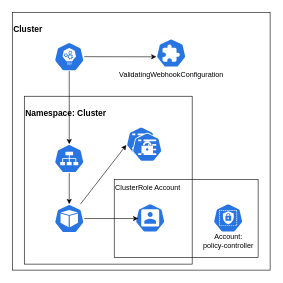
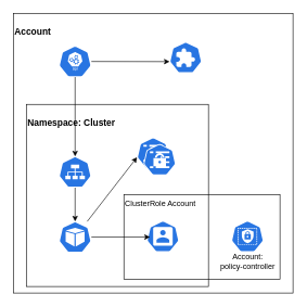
  <mxCell id="0" />
  <mxCell id="1" parent="0" />
- <mxCell id="2" value="&lt;h3&gt;Cluster&lt;/h3&gt;" style="whiteSpace=wrap;html=1;aspect=fixed;fillColor=none;align=left;verticalAlign=top;" parent="1" vertex="1"><mxGeometry x="20" y="20" width="430" height="430" as="geometry" /></mxCell>
+ <mxCell id="2" value="&lt;h3&gt;Account&lt;/h3&gt;" style="whiteSpace=wrap;html=1;aspect=fixed;fillColor=none;align=left;verticalAlign=top;" parent="1" vertex="1"><mxGeometry x="20" y="20" width="430" height="430" as="geometry" /></mxCell>
  <mxCell id="3" value="&lt;h3&gt;Namespace: Cluster&lt;/h3&gt;" style="whiteSpace=wrap;html=1;aspect=fixed;fillColor=none;align=left;verticalAlign=top;" parent="1" vertex="1"><mxGeometry x="40" y="160" width="280" height="280" as="geometry" /></mxCell>
  <mxCell id="4" value="" style="group" parent="1" vertex="1" connectable="0"><mxGeometry x="190" y="299" width="240" height="130" as="geometry" /></mxCell>
  <mxCell id="5" value="" style="group" parent="4" vertex="1" connectable="0"><mxGeometry x="140" y="40" width="100" height="78" as="geometry" /></mxCell>
  <mxCell id="6" value="" style="sketch=0;html=1;dashed=0;whitespace=wrap;fillColor=#2875E2;strokeColor=#ffffff;points=[[0.005,0.63,0],[0.1,0.2,0],[0.9,0.2,0],[0.5,0,0],[0.995,0.63,0],[0.72,0.99,0],[0.5,1,0],[0.28,0.99,0]];shape=mxgraph.kubernetes.icon;prIcon=role" parent="5" vertex="1"><mxGeometry x="25" width="50" height="48" as="geometry" /></mxCell>
  <mxCell id="7" value="Account: &lt;br&gt;policy-controller" style="text;html=1;resizable=0;autosize=1;align=center;verticalAlign=middle;points=[];fillColor=none;strokeColor=none;rounded=0;" parent="5" vertex="1"><mxGeometry y="48" width="100" height="30" as="geometry" /></mxCell>
  <mxCell id="8" value="" style="group" parent="4" vertex="1" connectable="0"><mxGeometry x="10" y="40" width="100" height="78" as="geometry" /></mxCell>
  <mxCell id="9" value="" style="sketch=0;html=1;dashed=0;whitespace=wrap;fillColor=#2875E2;strokeColor=#ffffff;points=[[0.005,0.63,0],[0.1,0.2,0],[0.9,0.2,0],[0.5,0,0],[0.995,0.63,0],[0.72,0.99,0],[0.5,1,0],[0.28,0.99,0]];shape=mxgraph.kubernetes.icon;prIcon=user;container=1;" parent="8" vertex="1"><mxGeometry x="25" width="50" height="48" as="geometry" /></mxCell>
  <mxCell id="10" value="ClusterRole Account" style="rounded=0;whiteSpace=wrap;html=1;fillColor=none;align=left;verticalAlign=top;" parent="4" vertex="1"><mxGeometry width="240" height="130" as="geometry" /></mxCell>
  <mxCell id="11" style="edgeStyle=none;rounded=0;orthogonalLoop=1;jettySize=auto;html=1;entryX=0.5;entryY=0;entryDx=0;entryDy=0;entryPerimeter=0;" parent="1" source="12" target="15" edge="1"><mxGeometry relative="1" as="geometry" /></mxCell>
  <mxCell id="12" value="" style="sketch=0;html=1;dashed=0;whitespace=wrap;fillColor=#2875E2;strokeColor=#ffffff;points=[[0.005,0.63,0],[0.1,0.2,0],[0.9,0.2,0],[0.5,0,0],[0.995,0.63,0],[0.72,0.99,0],[0.5,1,0],[0.28,0.99,0]];shape=mxgraph.kubernetes.icon;prIcon=svc" parent="1" vertex="1"><mxGeometry x="90" y="240" width="50" height="48" as="geometry" /></mxCell>
  <mxCell id="13" style="edgeStyle=none;rounded=0;orthogonalLoop=1;jettySize=auto;html=1;entryX=0.167;entryY=0.5;entryDx=0;entryDy=0;entryPerimeter=0;" parent="1" source="15" target="10" edge="1"><mxGeometry relative="1" as="geometry" /></mxCell>
  <mxCell id="14" style="rounded=0;orthogonalLoop=1;jettySize=auto;html=1;entryX=0.005;entryY=0.63;entryDx=0;entryDy=0;entryPerimeter=0;" edge="1" parent="1" source="15" target="22"><mxGeometry relative="1" as="geometry" /></mxCell>
  <mxCell id="15" value="" style="sketch=0;html=1;dashed=0;whitespace=wrap;fillColor=#2875E2;strokeColor=#ffffff;points=[[0.005,0.63,0],[0.1,0.2,0],[0.9,0.2,0],[0.5,0,0],[0.995,0.63,0],[0.72,0.99,0],[0.5,1,0],[0.28,0.99,0]];shape=mxgraph.kubernetes.icon;prIcon=pod" parent="1" vertex="1"><mxGeometry x="90" y="340" width="50" height="48" as="geometry" /></mxCell>
  <mxCell id="16" style="edgeStyle=orthogonalEdgeStyle;rounded=0;orthogonalLoop=1;jettySize=auto;html=1;entryX=0.5;entryY=0;entryDx=0;entryDy=0;entryPerimeter=0;" parent="1" source="18" target="12" edge="1"><mxGeometry relative="1" as="geometry" /></mxCell>
  <mxCell id="17" style="rounded=0;orthogonalLoop=1;jettySize=auto;html=1;entryX=0.005;entryY=0.63;entryDx=0;entryDy=0;entryPerimeter=0;" parent="1" source="18" target="20" edge="1"><mxGeometry relative="1" as="geometry" /></mxCell>
  <mxCell id="18" value="" style="sketch=0;html=1;dashed=0;whitespace=wrap;fillColor=#2875E2;strokeColor=#ffffff;points=[[0.005,0.63,0],[0.1,0.2,0],[0.9,0.2,0],[0.5,0,0],[0.995,0.63,0],[0.72,0.99,0],[0.5,1,0],[0.28,0.99,0]];shape=mxgraph.kubernetes.icon;prIcon=api" parent="1" vertex="1"><mxGeometry x="90" y="70" width="50" height="48" as="geometry" /></mxCell>
  <mxCell id="19" value="" style="group" parent="1" vertex="1" connectable="0"><mxGeometry x="190" y="64" width="190" height="70" as="geometry" /></mxCell>
  <mxCell id="20" value="" style="sketch=0;html=1;dashed=0;whitespace=wrap;fillColor=#2875E2;strokeColor=#ffffff;points=[[0.005,0.63,0],[0.1,0.2,0],[0.9,0.2,0],[0.5,0,0],[0.995,0.63,0],[0.72,0.99,0],[0.5,1,0],[0.28,0.99,0]];shape=mxgraph.kubernetes.icon;prIcon=crd" parent="19" vertex="1"><mxGeometry x="70" width="50" height="48" as="geometry" /></mxCell>
- <mxCell id="21" value="ValidatingWebhookConfiguration" style="text;html=1;resizable=0;autosize=1;align=center;verticalAlign=middle;points=[];fillColor=none;strokeColor=none;rounded=0;" parent="19" vertex="1"><mxGeometry y="50" width="190" height="20" as="geometry" /></mxCell>
  <mxCell id="22" value="" style="sketch=0;html=1;dashed=0;whitespace=wrap;fillColor=#2875E2;strokeColor=#ffffff;points=[[0.005,0.63,0],[0.1,0.2,0],[0.9,0.2,0],[0.5,0,0],[0.995,0.63,0],[0.72,0.99,0],[0.5,1,0],[0.28,0.99,0]];shape=mxgraph.kubernetes.icon;prIcon=secret" vertex="1" parent="1"><mxGeometry x="210" y="211" width="50" height="48" as="geometry" /></mxCell>
  <mxCell id="23" value="" style="sketch=0;html=1;dashed=0;whitespace=wrap;fillColor=#2875E2;strokeColor=#ffffff;points=[[0.005,0.63,0],[0.1,0.2,0],[0.9,0.2,0],[0.5,0,0],[0.995,0.63,0],[0.72,0.99,0],[0.5,1,0],[0.28,0.99,0]];shape=mxgraph.kubernetes.icon;prIcon=secret" vertex="1" parent="1"><mxGeometry x="220" y="221" width="50" height="48" as="geometry" /></mxCell>
